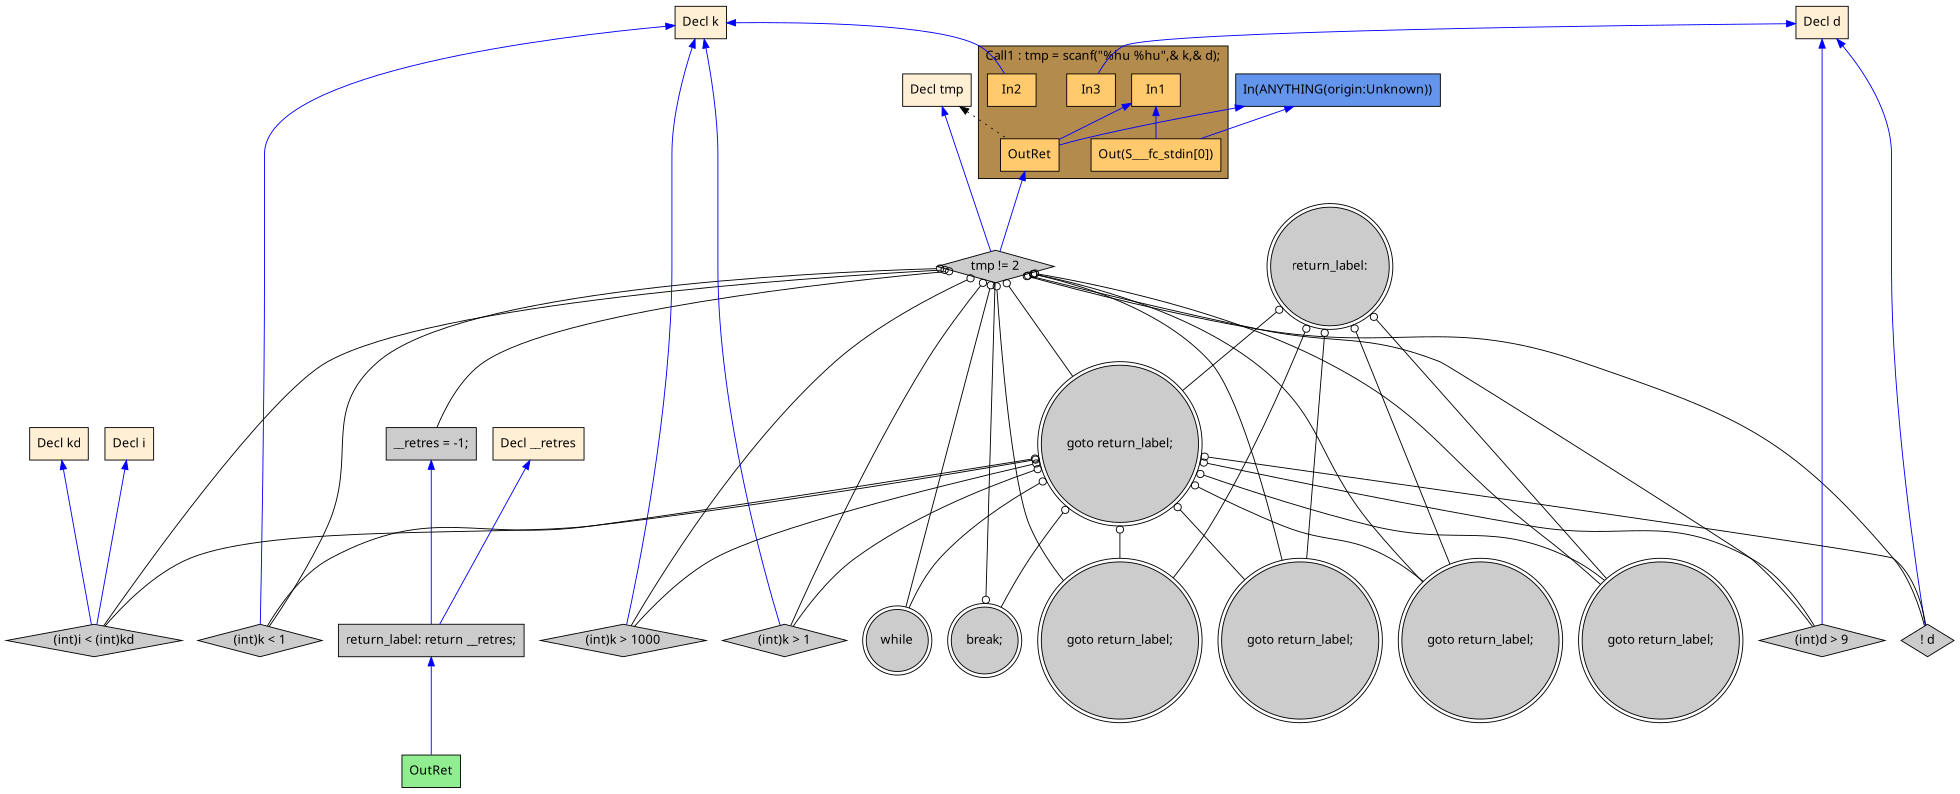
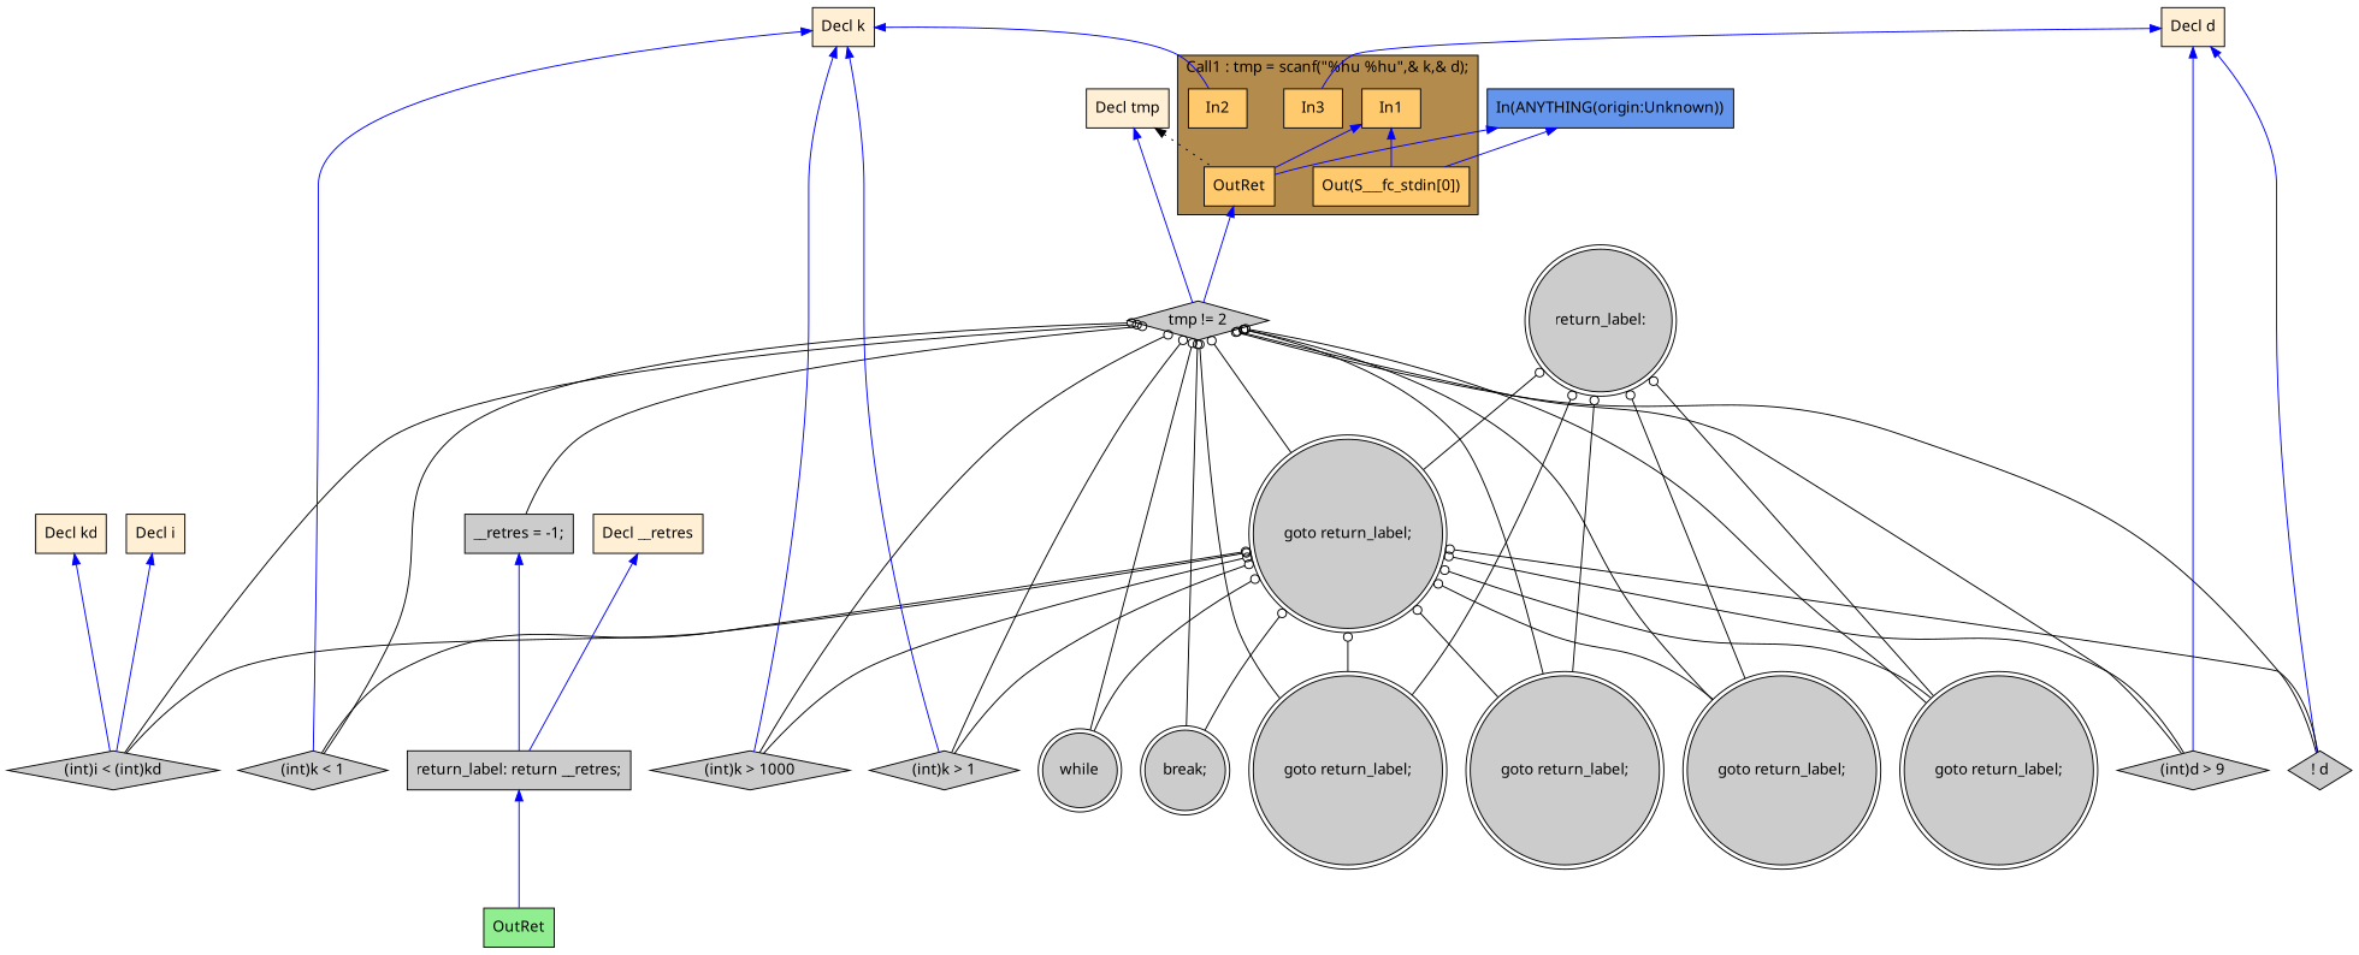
  digraph {
    fontname="Noto Sans"
    rankdir=TB
    node [fillcolor="#CCCCCC" fontname="Noto Sans" shape=box style=filled]
    edge [color="#000000" dir=back fontname="Noto Sans" arrowtail=odot]
    n1 [fillcolor="#FFCA6E" label=In1]
    n2 [fillcolor="#FFCA6E" label=In2]
    n3 [fillcolor="#FFCA6E" label=In3]
    n4 [fillcolor="#FFCA6E" label="Out(S___fc_stdin[0])"]
    n5 [fillcolor="#FFCA6E" label=OutRet]
    n6 [label="tmp != 2" shape=diamond]
    n7 [fillcolor="#6495ED" label="In(ANYTHING(origin:Unknown))"]
    n8 [fillcolor="#FFEFD5" label="Decl k"]
    n9 [label="(int)k < 1" shape=diamond]
    n10 [label="(int)k > 1000" shape=diamond]
    n11 [label="(int)k > 1" shape=diamond]
    n12 [fillcolor="#FFEFD5" label="Decl d"]
    n13 [label="(int)d > 9" shape=diamond]
    n14 [label="! d" shape=diamond]
    n15 [fillcolor="#FFEFD5" label="Decl kd"]
    n16 [label="(int)i < (int)kd" shape=diamond]
    n17 [fillcolor="#FFEFD5" label="Decl i"]
    n18 [fillcolor="#FFEFD5" label="Decl tmp"]
    n19 [label="__retres = -1;"]
    n20 [label="goto return_label;" shape=doublecircle]
    n21 [label="goto return_label;" shape=doublecircle]
    n22 [label="goto return_label;" shape=doublecircle]
    n23 [label="goto return_label;" shape=doublecircle]
    n24 [label="goto return_label;" shape=doublecircle]
    n25 [label=while shape=doublecircle]
    n26 [label="break;" shape=doublecircle]
    n27 [fillcolor="#FFEFD5" label="Decl __retres"]
    n28 [label="return_label: return __retres;"]
    n29 [fillcolor="#90EE90" label=OutRet]
    n30 [label="return_label:" shape=doublecircle]
    subgraph cluster_1 {
      fillcolor="#B38B4D"
      label="Call1 : tmp = scanf(\"%hu %hu\",& k,& d);"
      style=filled
      n1
      n2
      n3
      n4
      n5
    }
    n1 -> n4 [color="#0000FF" arrowtail=""]
    n1 -> n5 [color="#0000FF" arrowtail=""]
    n5 -> n6 [color="#0000FF" arrowtail=""]
    n6 -> n9
    n6 -> n10
    n6 -> n11
    n6 -> n13
    n6 -> n14
    n6 -> n16
    n6 -> n19
    n6 -> n20
    n6 -> n21
    n6 -> n22
    n6 -> n23
    n6 -> n24
    n6 -> n25
-   n26 -> n6
+   n6 -> n26
    n7 -> n4 [color="#0000FF" arrowtail=""]
    n7 -> n5 [color="#0000FF" arrowtail=""]
    n8 -> n2 [color="#0000FF" arrowtail=""]
    n8 -> n9 [color="#0000FF" arrowtail=""]
    n8 -> n10 [color="#0000FF" arrowtail=""]
    n8 -> n11 [color="#0000FF" arrowtail=""]
    n12 -> n3 [color="#0000FF" arrowtail=""]
    n12 -> n13 [color="#0000FF" arrowtail=""]
    n12 -> n14 [color="#0000FF" arrowtail=""]
    n15 -> n16 [color="#0000FF" arrowtail=""]
    n17 -> n16 [color="#0000FF" arrowtail=""]
    n18 -> n5 [style=dotted arrowtail=""]
    n18 -> n6 [color="#0000FF" arrowtail=""]
    n19 -> n28 [color="#0000FF" arrowtail=""]
    n20 -> n9
    n20 -> n10
    n20 -> n11
    n20 -> n13
    n20 -> n14
    n20 -> n16
    n20 -> n21
    n20 -> n22
    n20 -> n23
    n20 -> n24
    n20 -> n25
    n20 -> n26
    n27 -> n28 [color="#0000FF" arrowtail=""]
    n28 -> n29 [color="#0000FF" arrowtail=""]
    n30 -> n20
    n30 -> n21
    n30 -> n22
    n30 -> n23
    n30 -> n24
  }
